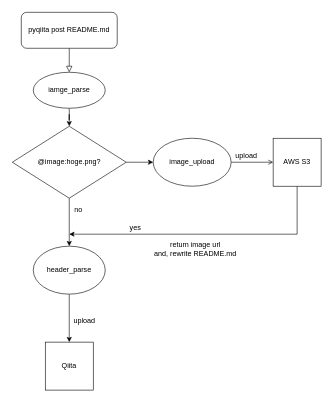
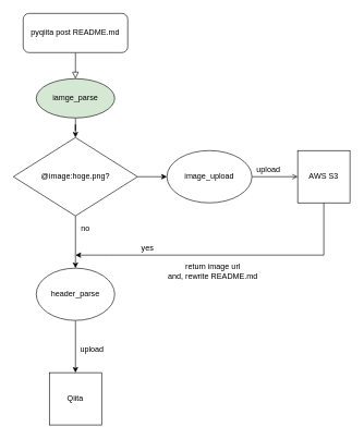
  <mxCell id="0" />
  <mxCell id="1" parent="0" />
  <mxCell id="2" value="" style="rounded=0;html=1;jettySize=auto;orthogonalLoop=1;fontSize=11;endArrow=block;endFill=0;endSize=8;strokeWidth=1;shadow=0;labelBackgroundColor=none;edgeStyle=orthogonalEdgeStyle;" parent="1" source="3" edge="1"><mxGeometry relative="1" as="geometry"><mxPoint x="115" y="120" as="targetPoint" /></mxGeometry></mxCell>
  <mxCell id="3" value="pyqiita post README.md" style="rounded=1;whiteSpace=wrap;html=1;fontSize=12;glass=0;strokeWidth=1;shadow=0;" parent="1" vertex="1"><mxGeometry x="35" y="20" width="160" height="60" as="geometry" /></mxCell>
  <mxCell id="4" value="" style="edgeStyle=orthogonalEdgeStyle;rounded=0;orthogonalLoop=1;jettySize=auto;html=1;" edge="1" parent="1" source="5" target="8"><mxGeometry relative="1" as="geometry" /></mxCell>
- <mxCell id="5" value="iamge_parse" style="ellipse;whiteSpace=wrap;html=1;" vertex="1" parent="1"><mxGeometry x="55" y="120" width="120" height="60" as="geometry" /></mxCell>
+ <mxCell id="5" value="iamge_parse" style="ellipse;whiteSpace=wrap;html=1;fillColor=#d5e8d4;" vertex="1" parent="1"><mxGeometry x="55" y="120" width="120" height="60" as="geometry" /></mxCell>
  <mxCell id="6" style="edgeStyle=orthogonalEdgeStyle;rounded=0;orthogonalLoop=1;jettySize=auto;html=1;exitX=1;exitY=0.5;exitDx=0;exitDy=0;" edge="1" parent="1" source="8"><mxGeometry relative="1" as="geometry"><mxPoint x="255" y="270" as="targetPoint" /></mxGeometry></mxCell>
  <mxCell id="7" style="edgeStyle=orthogonalEdgeStyle;rounded=0;orthogonalLoop=1;jettySize=auto;html=1;entryX=0.5;entryY=0;entryDx=0;entryDy=0;" edge="1" parent="1" source="8" target="17"><mxGeometry relative="1" as="geometry" /></mxCell>
  <mxCell id="8" value="@image:hoge.png?" style="rhombus;whiteSpace=wrap;html=1;" vertex="1" parent="1"><mxGeometry x="20" y="210" width="190" height="120" as="geometry" /></mxCell>
  <mxCell id="9" value="yes" style="text;html=1;align=center;verticalAlign=middle;resizable=0;points=[];autosize=1;strokeColor=none;" vertex="1" parent="1"><mxGeometry x="210" y="370" width="30" height="20" as="geometry" /></mxCell>
  <mxCell id="10" style="edgeStyle=orthogonalEdgeStyle;rounded=0;orthogonalLoop=1;jettySize=auto;html=1;entryX=0;entryY=0.5;entryDx=0;entryDy=0;endArrow=open;" edge="1" parent="1" source="11" target="13"><mxGeometry relative="1" as="geometry" /></mxCell>
  <mxCell id="11" value="image_upload" style="ellipse;whiteSpace=wrap;html=1;" vertex="1" parent="1"><mxGeometry x="255" y="230" width="130" height="80" as="geometry" /></mxCell>
  <mxCell id="12" style="edgeStyle=orthogonalEdgeStyle;rounded=0;orthogonalLoop=1;jettySize=auto;html=1;exitX=0.5;exitY=1;exitDx=0;exitDy=0;" edge="1" parent="1" source="13"><mxGeometry relative="1" as="geometry"><mxPoint x="115" y="390" as="targetPoint" /><Array as="points"><mxPoint x="495" y="390" /><mxPoint x="165" y="390" /></Array></mxGeometry></mxCell>
  <mxCell id="13" value="AWS S3" style="whiteSpace=wrap;html=1;aspect=fixed;" vertex="1" parent="1"><mxGeometry x="455" y="230" width="80" height="80" as="geometry" /></mxCell>
  <mxCell id="14" value="upload" style="text;html=1;align=center;verticalAlign=middle;resizable=0;points=[];autosize=1;strokeColor=none;" vertex="1" parent="1"><mxGeometry x="385" y="250" width="50" height="20" as="geometry" /></mxCell>
  <mxCell id="15" value="return image url&lt;br&gt;and, rewrite README.md" style="text;html=1;align=center;verticalAlign=middle;resizable=0;points=[];autosize=1;strokeColor=none;" vertex="1" parent="1"><mxGeometry x="250" y="400" width="150" height="30" as="geometry" /></mxCell>
  <mxCell id="16" style="edgeStyle=orthogonalEdgeStyle;rounded=0;orthogonalLoop=1;jettySize=auto;html=1;" edge="1" parent="1" source="17" target="19"><mxGeometry relative="1" as="geometry" /></mxCell>
  <mxCell id="17" value="header_parse" style="ellipse;whiteSpace=wrap;html=1;" vertex="1" parent="1"><mxGeometry x="55" y="410" width="120" height="80" as="geometry" /></mxCell>
  <mxCell id="18" value="no&lt;br&gt;" style="text;html=1;align=center;verticalAlign=middle;resizable=0;points=[];autosize=1;strokeColor=none;" vertex="1" parent="1"><mxGeometry x="115" y="340" width="30" height="20" as="geometry" /></mxCell>
  <mxCell id="19" value="Qiita" style="whiteSpace=wrap;html=1;aspect=fixed;" vertex="1" parent="1"><mxGeometry x="75" y="570" width="80" height="80" as="geometry" /></mxCell>
  <mxCell id="20" value="upload&lt;br&gt;" style="text;html=1;align=center;verticalAlign=middle;resizable=0;points=[];autosize=1;strokeColor=none;" vertex="1" parent="1"><mxGeometry x="115" y="524.5" width="50" height="20" as="geometry" /></mxCell>
